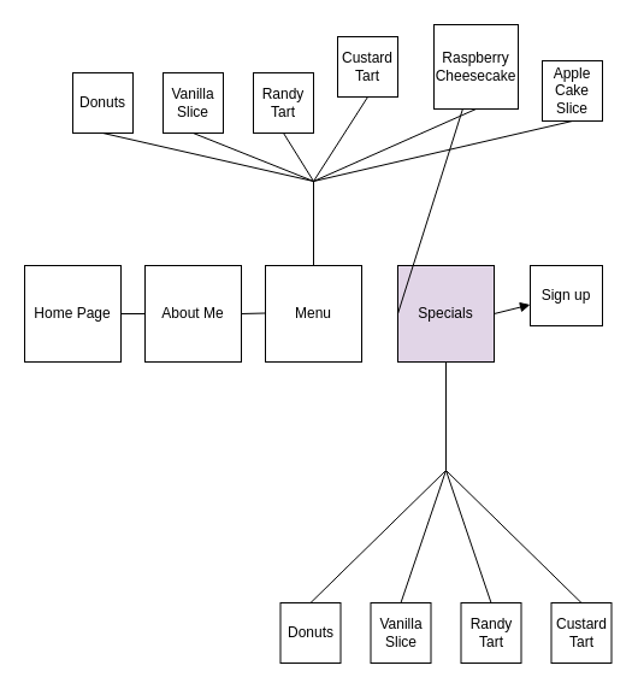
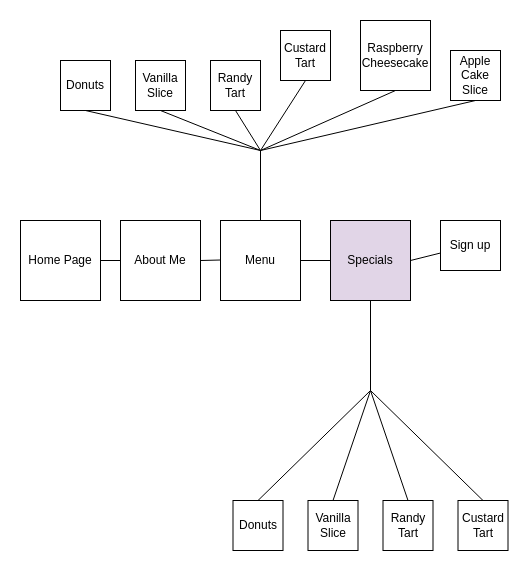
  <mxCell id="0" />
  <mxCell id="1" parent="0" />
  <mxCell id="2" value="Home Page" style="whiteSpace=wrap;html=1;aspect=fixed;" vertex="1" parent="1"><mxGeometry x="20" y="220" width="80" height="80" as="geometry" /></mxCell>
  <mxCell id="3" value="About Me" style="whiteSpace=wrap;html=1;aspect=fixed;" vertex="1" parent="1"><mxGeometry x="120" y="220" width="80" height="80" as="geometry" /></mxCell>
  <mxCell id="4" value="Menu" style="whiteSpace=wrap;html=1;aspect=fixed;" vertex="1" parent="1"><mxGeometry x="220" y="220" width="80" height="80" as="geometry" /></mxCell>
  <mxCell id="5" value="Specials" style="whiteSpace=wrap;html=1;aspect=fixed;fillColor=#e1d5e7;" vertex="1" parent="1"><mxGeometry x="330" y="220" width="80" height="80" as="geometry" /></mxCell>
  <mxCell id="6" value="Sign up" style="whiteSpace=wrap;html=1;aspect=fixed;" vertex="1" parent="1"><mxGeometry x="440" y="220" width="60" height="50" as="geometry" /></mxCell>
  <mxCell id="7" value="" style="endArrow=none;html=1;entryX=0;entryY=0.5;entryDx=0;entryDy=0;" edge="1" parent="1" source="2" target="3"><mxGeometry width="50" height="50" relative="1" as="geometry"><mxPoint x="80" y="290" as="sourcePoint" /><mxPoint x="130" y="240" as="targetPoint" /></mxGeometry></mxCell>
  <mxCell id="8" value="" style="endArrow=none;html=1;entryX=0;entryY=0.5;entryDx=0;entryDy=0;" edge="1" parent="1"><mxGeometry width="50" height="50" relative="1" as="geometry"><mxPoint x="200" y="260" as="sourcePoint" /><mxPoint x="220" y="259.5" as="targetPoint" /></mxGeometry></mxCell>
- <mxCell id="9" value="" style="endArrow=none;html=1;exitX=0;exitY=0.5;exitDx=0;exitDy=0;" edge="1" parent="1" source="5" target="19"><mxGeometry width="50" height="50" relative="1" as="geometry"><mxPoint x="110" y="280" as="sourcePoint" /><mxPoint x="140" y="280" as="targetPoint" /></mxGeometry></mxCell>
- <mxCell id="10" value="" style="endArrow=block;html=1;exitX=1;exitY=0.5;exitDx=0;exitDy=0;" edge="1" parent="1" source="5" target="6"><mxGeometry width="50" height="50" relative="1" as="geometry"><mxPoint x="410" y="262" as="sourcePoint" /><mxPoint x="150" y="290" as="targetPoint" /></mxGeometry></mxCell>
+ <mxCell id="9" value="" style="endArrow=none;html=1;entryX=1;entryY=0.5;entryDx=0;entryDy=0;exitX=0;exitY=0.5;exitDx=0;exitDy=0;" edge="1" parent="1" source="5" target="4"><mxGeometry width="50" height="50" relative="1" as="geometry"><mxPoint x="110" y="280" as="sourcePoint" /><mxPoint x="140" y="280" as="targetPoint" /></mxGeometry></mxCell>
+ <mxCell id="10" value="" style="endArrow=none;html=1;exitX=1;exitY=0.5;exitDx=0;exitDy=0;" edge="1" parent="1" source="5" target="6"><mxGeometry width="50" height="50" relative="1" as="geometry"><mxPoint x="410" y="262" as="sourcePoint" /><mxPoint x="150" y="290" as="targetPoint" /></mxGeometry></mxCell>
  <mxCell id="11" value="" style="endArrow=none;html=1;entryX=0.5;entryY=0;entryDx=0;entryDy=0;" edge="1" parent="1" target="4"><mxGeometry width="50" height="50" relative="1" as="geometry"><mxPoint x="260" y="150" as="sourcePoint" /><mxPoint x="270" y="370" as="targetPoint" /></mxGeometry></mxCell>
  <mxCell id="12" value="" style="endArrow=none;html=1;exitX=0.5;exitY=1;exitDx=0;exitDy=0;" edge="1" parent="1" source="13"><mxGeometry width="50" height="50" relative="1" as="geometry"><mxPoint x="220" y="420" as="sourcePoint" /><mxPoint x="260" y="150" as="targetPoint" /></mxGeometry></mxCell>
  <mxCell id="13" value="Donuts" style="whiteSpace=wrap;html=1;aspect=fixed;" vertex="1" parent="1"><mxGeometry x="60" y="60" width="50" height="50" as="geometry" /></mxCell>
  <mxCell id="14" value="Vanilla Slice" style="whiteSpace=wrap;html=1;aspect=fixed;" vertex="1" parent="1"><mxGeometry x="135" y="60" width="50" height="50" as="geometry" /></mxCell>
  <mxCell id="15" value="" style="endArrow=none;html=1;entryX=0.5;entryY=1;entryDx=0;entryDy=0;" edge="1" parent="1" target="14"><mxGeometry width="50" height="50" relative="1" as="geometry"><mxPoint x="260" y="150" as="sourcePoint" /><mxPoint x="300" y="90" as="targetPoint" /></mxGeometry></mxCell>
  <mxCell id="16" value="Randy Tart" style="whiteSpace=wrap;html=1;aspect=fixed;" vertex="1" parent="1"><mxGeometry x="210" y="60" width="50" height="50" as="geometry" /></mxCell>
  <mxCell id="17" value="" style="endArrow=none;html=1;entryX=0.5;entryY=1;entryDx=0;entryDy=0;" edge="1" parent="1" target="16"><mxGeometry width="50" height="50" relative="1" as="geometry"><mxPoint x="260" y="150" as="sourcePoint" /><mxPoint x="390" y="100" as="targetPoint" /></mxGeometry></mxCell>
  <mxCell id="18" value="Custard Tart" style="whiteSpace=wrap;html=1;aspect=fixed;" vertex="1" parent="1"><mxGeometry x="280" y="30" width="50" height="50" as="geometry" /></mxCell>
  <mxCell id="19" value="Raspberry Cheesecake" style="whiteSpace=wrap;html=1;aspect=fixed;" vertex="1" parent="1"><mxGeometry x="360" y="20" width="70" height="70" as="geometry" /></mxCell>
  <mxCell id="20" value="Apple Cake Slice" style="whiteSpace=wrap;html=1;aspect=fixed;" vertex="1" parent="1"><mxGeometry x="450" y="50" width="50" height="50" as="geometry" /></mxCell>
  <mxCell id="21" value="" style="endArrow=none;html=1;entryX=0.5;entryY=1;entryDx=0;entryDy=0;" edge="1" parent="1" target="18"><mxGeometry width="50" height="50" relative="1" as="geometry"><mxPoint x="260" y="150" as="sourcePoint" /><mxPoint x="340" y="120" as="targetPoint" /></mxGeometry></mxCell>
  <mxCell id="22" value="" style="endArrow=none;html=1;entryX=0.5;entryY=1;entryDx=0;entryDy=0;" edge="1" parent="1" target="19"><mxGeometry width="50" height="50" relative="1" as="geometry"><mxPoint x="260" y="150" as="sourcePoint" /><mxPoint x="380" y="120" as="targetPoint" /></mxGeometry></mxCell>
  <mxCell id="23" value="" style="endArrow=none;html=1;entryX=0.5;entryY=1;entryDx=0;entryDy=0;" edge="1" parent="1" target="20"><mxGeometry width="50" height="50" relative="1" as="geometry"><mxPoint x="260" y="150" as="sourcePoint" /><mxPoint x="440" y="130" as="targetPoint" /></mxGeometry></mxCell>
  <mxCell id="24" value="Donuts" style="whiteSpace=wrap;html=1;aspect=fixed;" vertex="1" parent="1"><mxGeometry x="232.5" y="500" width="50" height="50" as="geometry" /></mxCell>
  <mxCell id="25" value="Vanilla Slice" style="whiteSpace=wrap;html=1;aspect=fixed;" vertex="1" parent="1"><mxGeometry x="307.5" y="500" width="50" height="50" as="geometry" /></mxCell>
  <mxCell id="26" value="Randy Tart" style="whiteSpace=wrap;html=1;aspect=fixed;" vertex="1" parent="1"><mxGeometry x="382.5" y="500" width="50" height="50" as="geometry" /></mxCell>
  <mxCell id="27" value="Custard Tart" style="whiteSpace=wrap;html=1;aspect=fixed;" vertex="1" parent="1"><mxGeometry x="457.5" y="500" width="50" height="50" as="geometry" /></mxCell>
  <mxCell id="28" value="" style="endArrow=none;html=1;entryX=0.5;entryY=1;entryDx=0;entryDy=0;" edge="1" parent="1" target="5"><mxGeometry width="50" height="50" relative="1" as="geometry"><mxPoint x="370" y="390" as="sourcePoint" /><mxPoint x="400" y="320" as="targetPoint" /></mxGeometry></mxCell>
  <mxCell id="29" value="" style="endArrow=none;html=1;exitX=0.5;exitY=0;exitDx=0;exitDy=0;" edge="1" parent="1" source="24"><mxGeometry width="50" height="50" relative="1" as="geometry"><mxPoint x="260" y="490" as="sourcePoint" /><mxPoint x="370" y="390" as="targetPoint" /></mxGeometry></mxCell>
  <mxCell id="30" value="" style="endArrow=none;html=1;exitX=0.5;exitY=0;exitDx=0;exitDy=0;" edge="1" parent="1" source="25"><mxGeometry width="50" height="50" relative="1" as="geometry"><mxPoint x="370" y="490" as="sourcePoint" /><mxPoint x="370" y="390" as="targetPoint" /></mxGeometry></mxCell>
  <mxCell id="31" value="" style="endArrow=none;html=1;exitX=0.5;exitY=0;exitDx=0;exitDy=0;" edge="1" parent="1" source="26"><mxGeometry width="50" height="50" relative="1" as="geometry"><mxPoint x="220" y="380" as="sourcePoint" /><mxPoint x="370" y="390" as="targetPoint" /></mxGeometry></mxCell>
  <mxCell id="32" value="" style="endArrow=none;html=1;exitX=0.5;exitY=0;exitDx=0;exitDy=0;" edge="1" parent="1" source="27"><mxGeometry width="50" height="50" relative="1" as="geometry"><mxPoint x="220" y="380" as="sourcePoint" /><mxPoint x="370" y="390" as="targetPoint" /></mxGeometry></mxCell>
